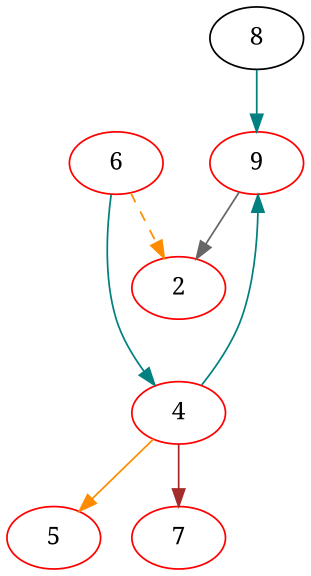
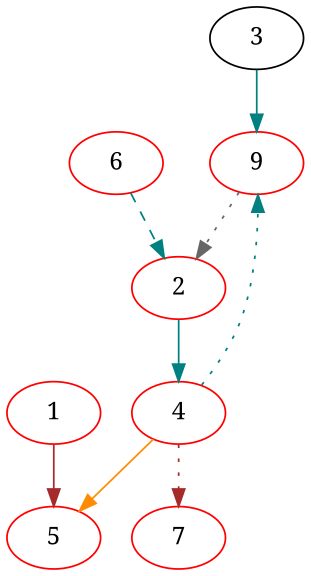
  digraph {
    fontname="Noto Serif"
    node [color=red fontname="Noto Serif"]
    edge [color=teal fontname="Noto Serif" style=solid]
    n1 [label=9]
    2
    4
+   1
    5
    7
-   3 [label=8 color=""]
+   3 [color=""]
    6
-   n1 -> 2 [color=gray40]
-   6 -> 4
-   4 -> n1
+   n1 -> 2 [color=gray40 style=dotted]
+   2 -> 4
+   4 -> n1 [style=dotted]
    4 -> 5 [color=darkorange]
-   4 -> 7 [color=brown]
+   4 -> 7 [color=brown style=dotted]
+   1 -> 5 [color=brown]
    3 -> n1
-   6 -> 2 [color=darkorange style=dashed]
+   6 -> 2 [style=dashed]
  }
